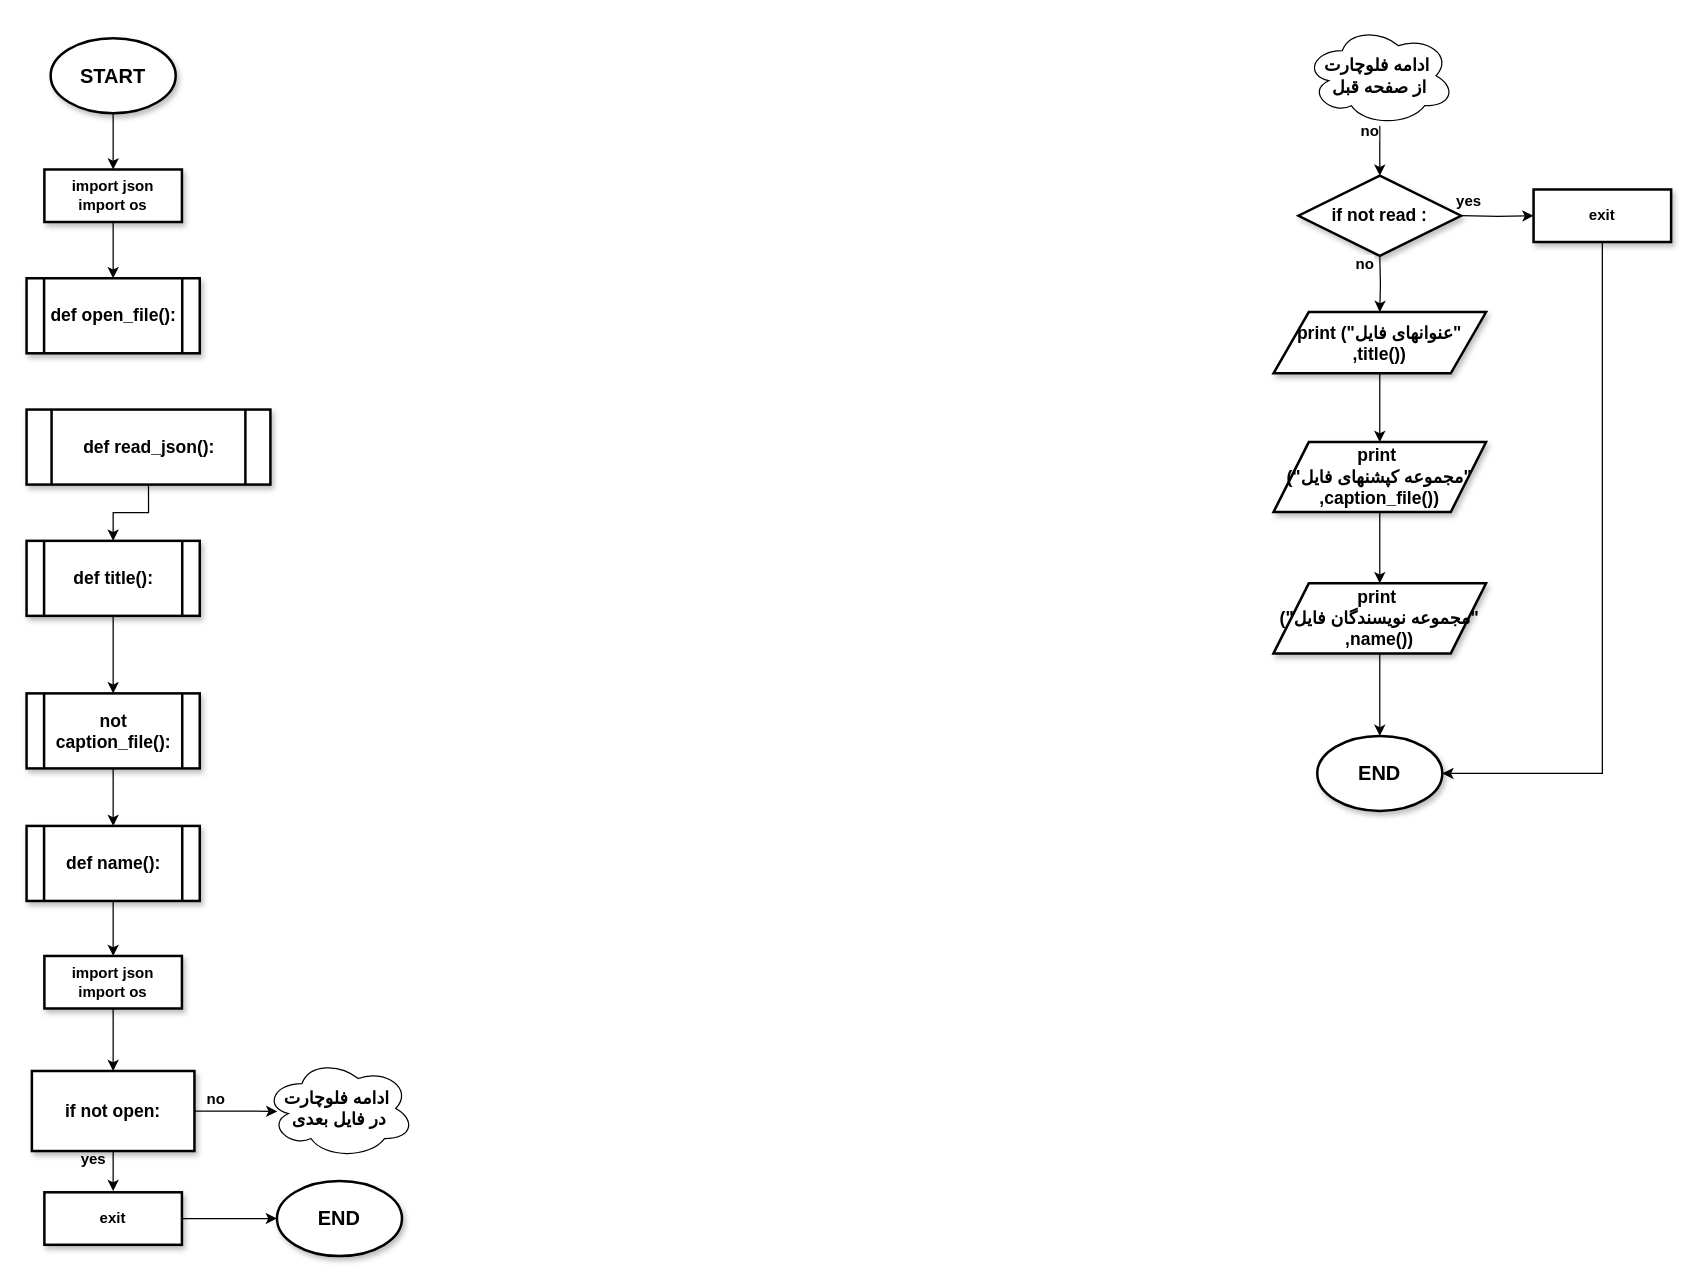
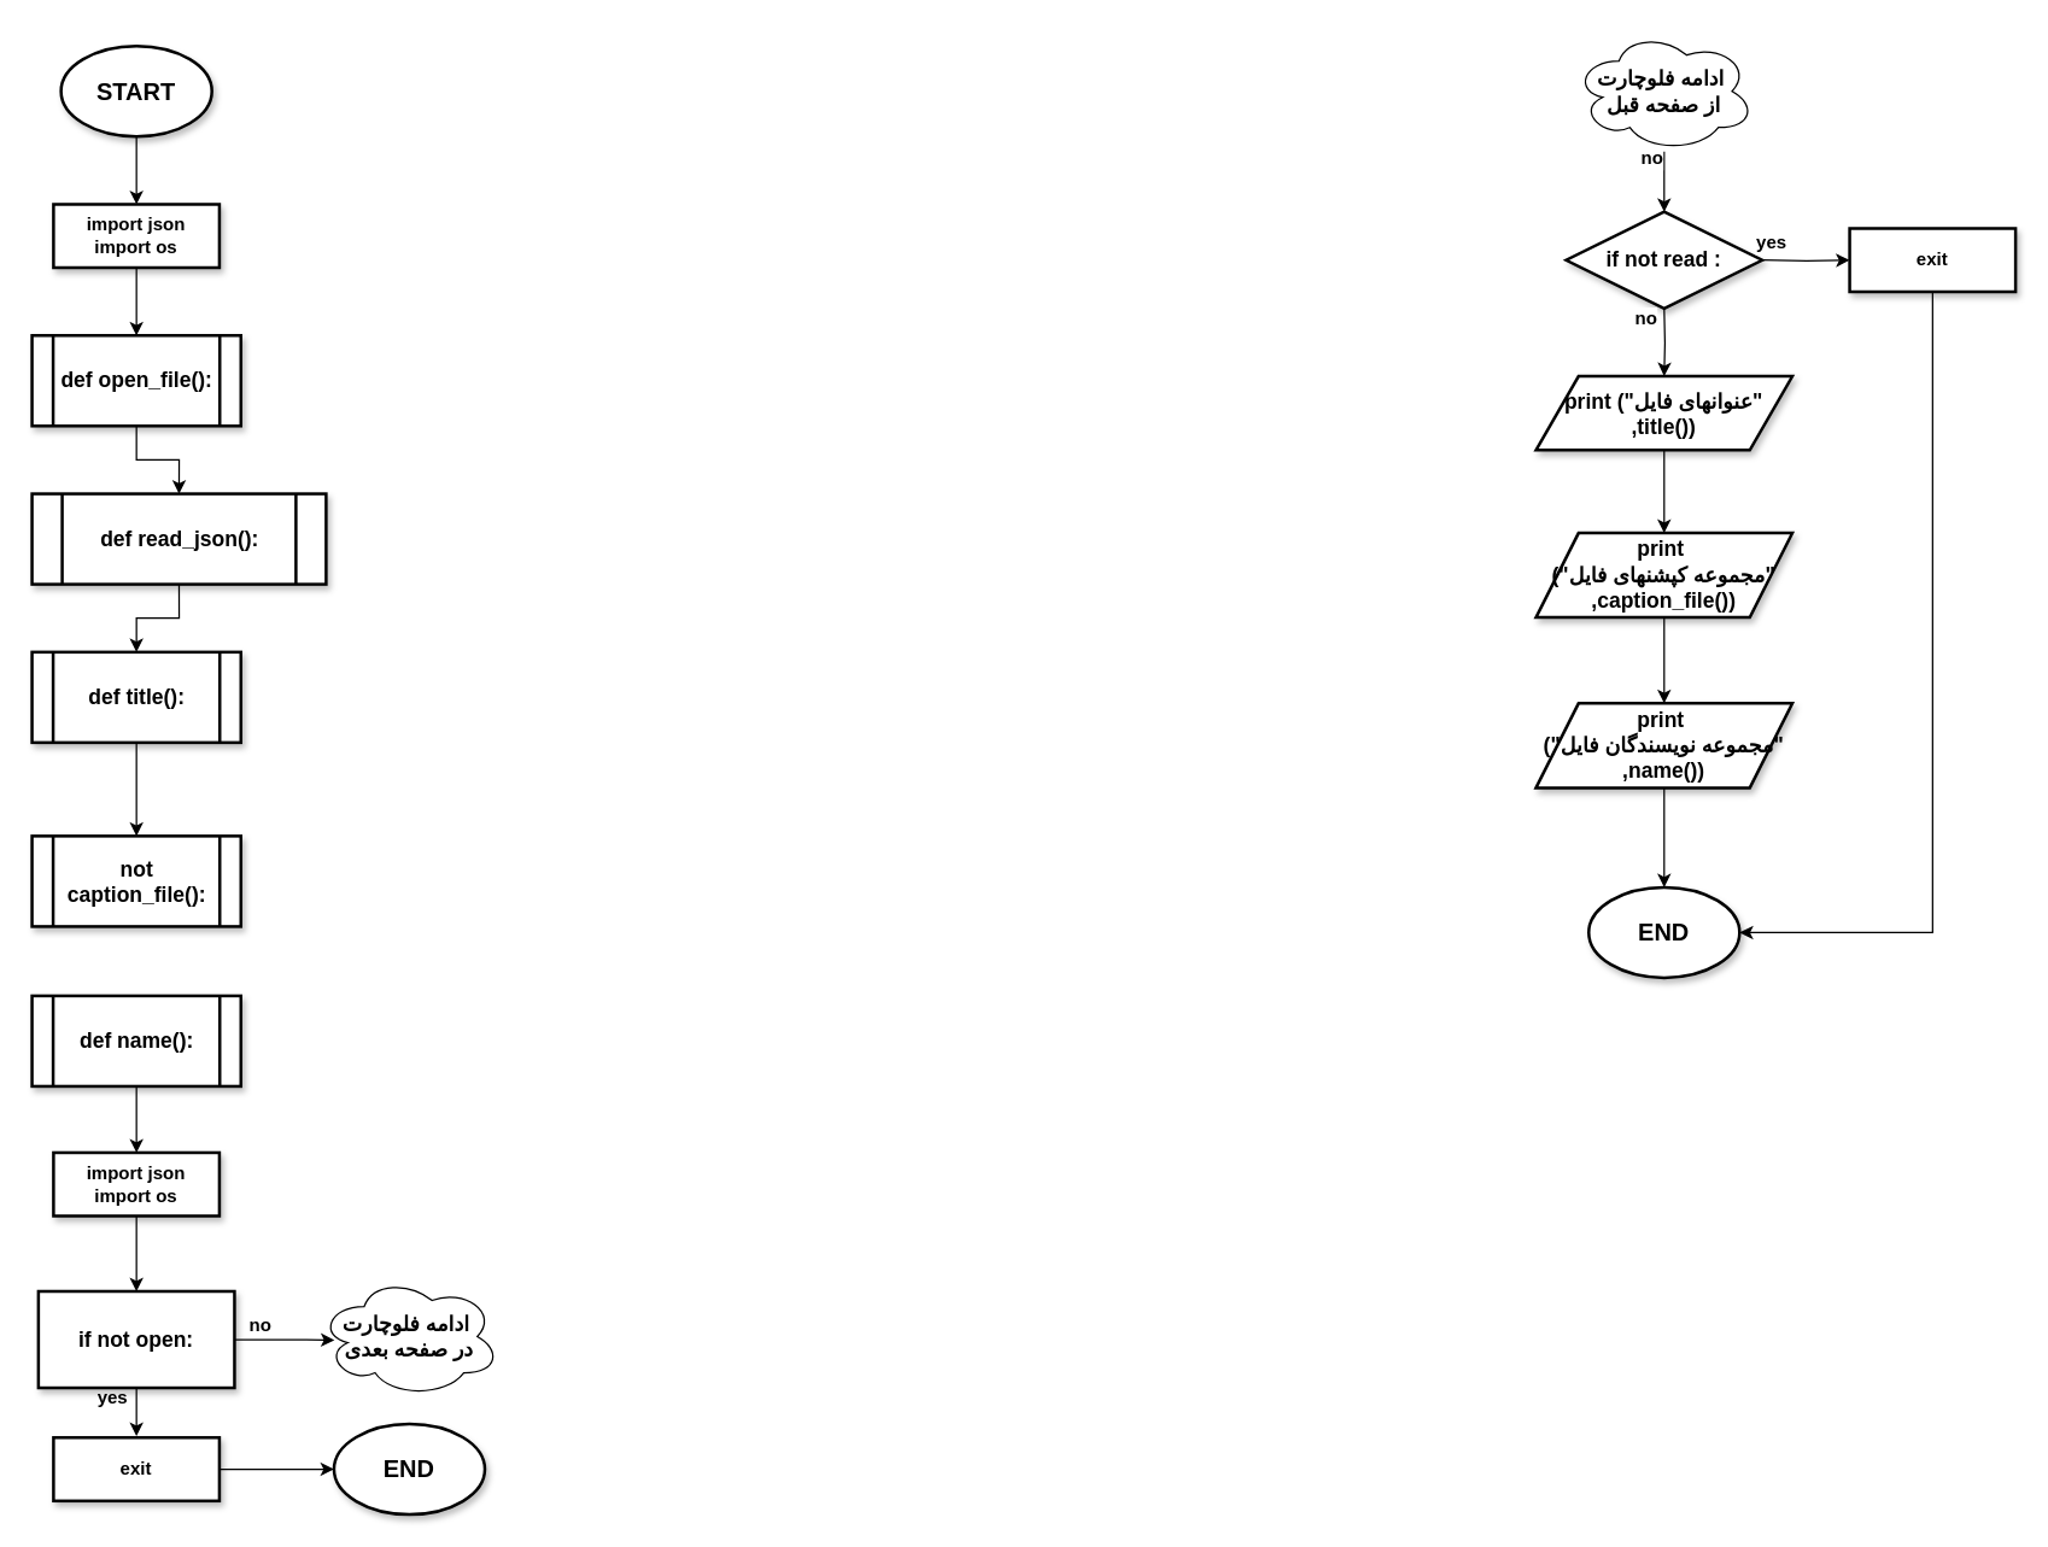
  <mxCell id="0" />
  <mxCell id="1" parent="0" />
  <mxCell id="2" style="edgeStyle=orthogonalEdgeStyle;rounded=0;orthogonalLoop=1;jettySize=auto;html=1;exitX=0.5;exitY=1;exitDx=0;exitDy=0;exitPerimeter=0;entryX=0.5;entryY=0;entryDx=0;entryDy=0;" parent="1" source="3" target="7" edge="1"><mxGeometry relative="1" as="geometry" /></mxCell>
  <mxCell id="3" value="&lt;b style=&quot;&quot;&gt;&lt;font style=&quot;font-size: 16px;&quot;&gt;START&lt;/font&gt;&lt;/b&gt;" style="strokeWidth=2;html=1;shape=mxgraph.flowchart.start_1;whiteSpace=wrap;shadow=1;strokeColor=default;align=center;verticalAlign=middle;fontFamily=Helvetica;fontSize=12;fontColor=default;fillColor=default;" parent="1" vertex="1"><mxGeometry x="40" y="30" width="100" height="60" as="geometry" /></mxCell>
+ <mxCell id="4" style="edgeStyle=orthogonalEdgeStyle;rounded=0;orthogonalLoop=1;jettySize=auto;html=1;exitX=0.5;exitY=1;exitDx=0;exitDy=0;entryX=0.5;entryY=0;entryDx=0;entryDy=0;" parent="1" source="5" target="9" edge="1"><mxGeometry relative="1" as="geometry" /></mxCell>
  <mxCell id="5" value="&lt;font style=&quot;font-size: 14px;&quot;&gt;&lt;b&gt;def open_file():&lt;/b&gt;&lt;/font&gt;" style="shape=process;whiteSpace=wrap;html=1;backgroundOutline=1;strokeWidth=2;shadow=1;" parent="1" vertex="1"><mxGeometry x="20.75" y="222" width="138.5" height="60" as="geometry" /></mxCell>
  <mxCell id="6" style="edgeStyle=orthogonalEdgeStyle;rounded=0;orthogonalLoop=1;jettySize=auto;html=1;exitX=0.5;exitY=1;exitDx=0;exitDy=0;entryX=0.5;entryY=0;entryDx=0;entryDy=0;" parent="1" source="7" target="5" edge="1"><mxGeometry relative="1" as="geometry" /></mxCell>
  <mxCell id="7" value="&lt;b&gt;import json&lt;/b&gt;&lt;div&gt;&lt;b&gt;import os&lt;/b&gt;&lt;/div&gt;" style="rounded=0;whiteSpace=wrap;html=1;strokeWidth=2;shadow=1;" parent="1" vertex="1"><mxGeometry x="35" y="135" width="110" height="42" as="geometry" /></mxCell>
  <mxCell id="8" style="edgeStyle=orthogonalEdgeStyle;rounded=0;orthogonalLoop=1;jettySize=auto;html=1;exitX=0.5;exitY=1;exitDx=0;exitDy=0;entryX=0.5;entryY=0;entryDx=0;entryDy=0;" parent="1" source="9" target="11" edge="1"><mxGeometry relative="1" as="geometry" /></mxCell>
  <mxCell id="9" value="&lt;font style=&quot;font-size: 14px;&quot;&gt;&lt;b&gt;def read_json():&lt;/b&gt;&lt;/font&gt;" style="shape=process;whiteSpace=wrap;html=1;backgroundOutline=1;strokeWidth=2;shadow=1;" parent="1" vertex="1"><mxGeometry x="20.75" y="327" width="195" height="60" as="geometry" /></mxCell>
  <mxCell id="10" style="edgeStyle=orthogonalEdgeStyle;rounded=0;orthogonalLoop=1;jettySize=auto;html=1;exitX=0.5;exitY=1;exitDx=0;exitDy=0;entryX=0.5;entryY=0;entryDx=0;entryDy=0;" parent="1" source="11" target="13" edge="1"><mxGeometry relative="1" as="geometry" /></mxCell>
  <mxCell id="11" value="&lt;font style=&quot;font-size: 14px;&quot;&gt;&lt;b&gt;def title():&lt;/b&gt;&lt;/font&gt;" style="shape=process;whiteSpace=wrap;html=1;backgroundOutline=1;strokeWidth=2;shadow=1;" parent="1" vertex="1"><mxGeometry x="20.75" y="432" width="138.5" height="60" as="geometry" /></mxCell>
- <mxCell id="12" style="edgeStyle=orthogonalEdgeStyle;rounded=0;orthogonalLoop=1;jettySize=auto;html=1;exitX=0.5;exitY=1;exitDx=0;exitDy=0;entryX=0.5;entryY=0;entryDx=0;entryDy=0;" parent="1" source="13" target="15" edge="1"><mxGeometry relative="1" as="geometry" /></mxCell>
  <mxCell id="13" value="&lt;font style=&quot;font-size: 14px;&quot;&gt;&lt;b&gt;not caption_file():&lt;/b&gt;&lt;/font&gt;" style="shape=process;whiteSpace=wrap;html=1;backgroundOutline=1;strokeWidth=2;shadow=1;" parent="1" vertex="1"><mxGeometry x="20.75" y="554" width="138.5" height="60" as="geometry" /></mxCell>
  <mxCell id="14" style="edgeStyle=orthogonalEdgeStyle;rounded=0;orthogonalLoop=1;jettySize=auto;html=1;exitX=0.5;exitY=1;exitDx=0;exitDy=0;entryX=0.5;entryY=0;entryDx=0;entryDy=0;" parent="1" source="15" target="20" edge="1"><mxGeometry relative="1" as="geometry" /></mxCell>
  <mxCell id="15" value="&lt;font style=&quot;font-size: 14px;&quot;&gt;&lt;b&gt;def name():&lt;/b&gt;&lt;/font&gt;" style="shape=process;whiteSpace=wrap;html=1;backgroundOutline=1;strokeWidth=2;shadow=1;" parent="1" vertex="1"><mxGeometry x="20.75" y="660" width="138.5" height="60" as="geometry" /></mxCell>
  <mxCell id="16" style="edgeStyle=orthogonalEdgeStyle;rounded=0;orthogonalLoop=1;jettySize=auto;html=1;exitX=0.5;exitY=1;exitDx=0;exitDy=0;entryX=0.5;entryY=0;entryDx=0;entryDy=0;" parent="1" source="18" edge="1"><mxGeometry relative="1" as="geometry"><mxPoint x="90" y="952" as="targetPoint" /></mxGeometry></mxCell>
  <mxCell id="17" value="&lt;font style=&quot;font-size: 12px;&quot;&gt;&lt;b&gt;yes&lt;/b&gt;&lt;/font&gt;" style="edgeLabel;html=1;align=center;verticalAlign=middle;resizable=0;points=[];" parent="16" vertex="1" connectable="0"><mxGeometry x="-0.293" y="1" relative="1" as="geometry"><mxPoint x="-18" y="-5" as="offset" /></mxGeometry></mxCell>
  <mxCell id="18" value="&lt;span style=&quot;font-size: 14px;&quot;&gt;&lt;b&gt;if not open:&lt;/b&gt;&lt;/span&gt;" style="whiteSpace=wrap;html=1;strokeWidth=2;arcSize=12;shadow=1;rounded=0;" parent="1" vertex="1"><mxGeometry x="25" y="856" width="130" height="64" as="geometry" /></mxCell>
  <mxCell id="19" style="edgeStyle=orthogonalEdgeStyle;rounded=0;orthogonalLoop=1;jettySize=auto;html=1;exitX=0.5;exitY=1;exitDx=0;exitDy=0;entryX=0.5;entryY=0;entryDx=0;entryDy=0;" parent="1" source="20" target="18" edge="1"><mxGeometry relative="1" as="geometry" /></mxCell>
  <mxCell id="20" value="&lt;b&gt;import json&lt;/b&gt;&lt;div&gt;&lt;b&gt;import os&lt;/b&gt;&lt;/div&gt;" style="rounded=0;whiteSpace=wrap;html=1;strokeWidth=2;shadow=1;" parent="1" vertex="1"><mxGeometry x="35" y="764" width="110" height="42" as="geometry" /></mxCell>
  <mxCell id="21" value="&lt;b&gt;exit&lt;/b&gt;" style="rounded=0;whiteSpace=wrap;html=1;strokeWidth=2;shadow=1;" parent="1" vertex="1"><mxGeometry x="35" y="953" width="110" height="42" as="geometry" /></mxCell>
  <mxCell id="22" value="&lt;b style=&quot;&quot;&gt;&lt;font style=&quot;font-size: 16px;&quot;&gt;END&lt;/font&gt;&lt;/b&gt;" style="strokeWidth=2;html=1;shape=mxgraph.flowchart.start_1;whiteSpace=wrap;shadow=1;strokeColor=default;align=center;verticalAlign=middle;fontFamily=Helvetica;fontSize=12;fontColor=default;fillColor=default;" parent="1" vertex="1"><mxGeometry x="221" y="944" width="100" height="60" as="geometry" /></mxCell>
  <mxCell id="23" style="edgeStyle=orthogonalEdgeStyle;rounded=0;orthogonalLoop=1;jettySize=auto;html=1;exitX=1;exitY=0.5;exitDx=0;exitDy=0;entryX=0;entryY=0.5;entryDx=0;entryDy=0;entryPerimeter=0;" parent="1" source="21" target="22" edge="1"><mxGeometry relative="1" as="geometry" /></mxCell>
- <mxCell id="24" value="&lt;b style=&quot;font-size: 14px;&quot;&gt;ادامه فلوچارت&amp;nbsp;&lt;/b&gt;&lt;div&gt;&lt;b style=&quot;font-size: 14px;&quot;&gt;در فایل بعدی&lt;/b&gt;&lt;/div&gt;" style="ellipse;shape=cloud;whiteSpace=wrap;html=1;" parent="1" vertex="1"><mxGeometry x="211" y="846" width="120" height="80" as="geometry" /></mxCell>
+ <mxCell id="24" value="&lt;b style=&quot;font-size: 14px;&quot;&gt;ادامه فلوچارت&amp;nbsp;&lt;/b&gt;&lt;div&gt;&lt;b style=&quot;font-size: 14px;&quot;&gt;در صفحه بعدی&lt;/b&gt;&lt;/div&gt;" style="ellipse;shape=cloud;whiteSpace=wrap;html=1;" parent="1" vertex="1"><mxGeometry x="211" y="846" width="120" height="80" as="geometry" /></mxCell>
  <mxCell id="25" style="edgeStyle=orthogonalEdgeStyle;rounded=0;orthogonalLoop=1;jettySize=auto;html=1;exitX=1;exitY=0.5;exitDx=0;exitDy=0;entryX=0.086;entryY=0.529;entryDx=0;entryDy=0;entryPerimeter=0;" parent="1" source="18" target="24" edge="1"><mxGeometry relative="1" as="geometry" /></mxCell>
  <mxCell id="26" value="&lt;font style=&quot;font-size: 12px;&quot;&gt;&lt;b&gt;no&lt;/b&gt;&lt;/font&gt;" style="edgeLabel;html=1;align=center;verticalAlign=middle;resizable=0;points=[];" parent="25" vertex="1" connectable="0"><mxGeometry x="-0.193" y="2" relative="1" as="geometry"><mxPoint x="-11" y="-8" as="offset" /></mxGeometry></mxCell>
  <mxCell id="27" style="edgeStyle=orthogonalEdgeStyle;rounded=0;orthogonalLoop=1;jettySize=auto;html=1;entryX=0.5;entryY=0;entryDx=0;entryDy=0;" parent="1" source="28" edge="1"><mxGeometry relative="1" as="geometry"><mxPoint x="1103" y="140" as="targetPoint" /></mxGeometry></mxCell>
  <mxCell id="28" value="&lt;b style=&quot;font-size: 14px;&quot;&gt;ادامه فلوچارت&amp;nbsp;&lt;/b&gt;&lt;div&gt;&lt;span style=&quot;font-size: 14px;&quot;&gt;&lt;b&gt;از صفحه قبل&lt;/b&gt;&lt;/span&gt;&lt;/div&gt;" style="ellipse;shape=cloud;whiteSpace=wrap;html=1;" parent="1" vertex="1"><mxGeometry x="1043" y="20" width="120" height="80" as="geometry" /></mxCell>
  <mxCell id="29" style="edgeStyle=orthogonalEdgeStyle;rounded=0;orthogonalLoop=1;jettySize=auto;html=1;exitX=0.5;exitY=1;exitDx=0;exitDy=0;entryX=0.5;entryY=0;entryDx=0;entryDy=0;" parent="1" target="32" edge="1"><mxGeometry relative="1" as="geometry"><mxPoint x="1103" y="204" as="sourcePoint" /></mxGeometry></mxCell>
  <mxCell id="30" style="edgeStyle=orthogonalEdgeStyle;rounded=0;orthogonalLoop=1;jettySize=auto;html=1;exitX=1;exitY=0.5;exitDx=0;exitDy=0;entryX=0;entryY=0.5;entryDx=0;entryDy=0;" parent="1" target="34" edge="1"><mxGeometry relative="1" as="geometry"><mxPoint x="1168" y="172" as="sourcePoint" /></mxGeometry></mxCell>
  <mxCell id="31" style="edgeStyle=orthogonalEdgeStyle;rounded=0;orthogonalLoop=1;jettySize=auto;html=1;exitX=0.5;exitY=1;exitDx=0;exitDy=0;entryX=0.5;entryY=0;entryDx=0;entryDy=0;" parent="1" source="32" edge="1"><mxGeometry relative="1" as="geometry"><mxPoint x="1103" y="353" as="targetPoint" /></mxGeometry></mxCell>
  <mxCell id="32" value="&lt;span style=&quot;font-size: 14px;&quot;&gt;&lt;b&gt;print (&quot;عنوانهای فایل&quot;&lt;/b&gt;&lt;/span&gt;&lt;div&gt;&lt;span style=&quot;font-size: 14px;&quot;&gt;&lt;b&gt;,title())&lt;/b&gt;&lt;/span&gt;&lt;/div&gt;" style="shape=parallelogram;html=1;strokeWidth=2;perimeter=parallelogramPerimeter;whiteSpace=wrap;rounded=0;arcSize=12;size=0.166;shadow=1;" parent="1" vertex="1"><mxGeometry x="1018" y="249" width="170" height="49" as="geometry" /></mxCell>
  <mxCell id="33" value="&lt;b style=&quot;&quot;&gt;&lt;font style=&quot;font-size: 16px;&quot;&gt;END&lt;/font&gt;&lt;/b&gt;" style="strokeWidth=2;html=1;shape=mxgraph.flowchart.start_1;whiteSpace=wrap;shadow=1;strokeColor=default;align=center;verticalAlign=middle;fontFamily=Helvetica;fontSize=12;fontColor=default;fillColor=default;" parent="1" vertex="1"><mxGeometry x="1053" y="588" width="100" height="60" as="geometry" /></mxCell>
  <mxCell id="34" value="&lt;b&gt;exit&lt;/b&gt;" style="rounded=0;whiteSpace=wrap;html=1;strokeWidth=2;shadow=1;" parent="1" vertex="1"><mxGeometry x="1226" y="151" width="110" height="42" as="geometry" /></mxCell>
  <mxCell id="35" style="edgeStyle=orthogonalEdgeStyle;rounded=0;orthogonalLoop=1;jettySize=auto;html=1;exitX=0.5;exitY=1;exitDx=0;exitDy=0;entryX=1;entryY=0.5;entryDx=0;entryDy=0;entryPerimeter=0;" parent="1" source="34" target="33" edge="1"><mxGeometry relative="1" as="geometry" /></mxCell>
  <mxCell id="36" value="&lt;span style=&quot;font-size: 14px;&quot;&gt;&lt;b&gt;if not read :&lt;/b&gt;&lt;/span&gt;" style="rhombus;whiteSpace=wrap;html=1;strokeWidth=2;rounded=0;arcSize=12;shadow=1;" parent="1" vertex="1"><mxGeometry x="1038" y="140" width="130" height="64" as="geometry" /></mxCell>
  <mxCell id="37" value="&lt;font style=&quot;font-size: 12px;&quot;&gt;&lt;b&gt;yes&lt;/b&gt;&lt;/font&gt;" style="edgeLabel;html=1;align=center;verticalAlign=middle;resizable=0;points=[];" parent="1" vertex="1" connectable="0"><mxGeometry x="1284" y="59" as="geometry"><mxPoint x="-111" y="101" as="offset" /></mxGeometry></mxCell>
  <mxCell id="38" value="&lt;font style=&quot;font-size: 12px;&quot;&gt;&lt;b&gt;no&lt;/b&gt;&lt;/font&gt;" style="edgeLabel;html=1;align=center;verticalAlign=middle;resizable=0;points=[];" parent="1" vertex="1" connectable="0"><mxGeometry x="824" y="108" as="geometry"><mxPoint x="266" y="102" as="offset" /></mxGeometry></mxCell>
  <mxCell id="39" value="&lt;font style=&quot;font-size: 12px;&quot;&gt;&lt;b&gt;no&lt;/b&gt;&lt;/font&gt;" style="edgeLabel;html=1;align=center;verticalAlign=middle;resizable=0;points=[];" parent="1" vertex="1" connectable="0"><mxGeometry x="833" y="123" as="geometry"><mxPoint x="261" y="-19" as="offset" /></mxGeometry></mxCell>
  <mxCell id="40" style="edgeStyle=orthogonalEdgeStyle;rounded=0;orthogonalLoop=1;jettySize=auto;html=1;exitX=0.5;exitY=1;exitDx=0;exitDy=0;entryX=0.5;entryY=0;entryDx=0;entryDy=0;" parent="1" source="41" target="42" edge="1"><mxGeometry relative="1" as="geometry" /></mxCell>
  <mxCell id="41" value="&lt;span style=&quot;font-size: 14px;&quot;&gt;&lt;b&gt;print&amp;nbsp;&lt;/b&gt;&lt;/span&gt;&lt;div&gt;&lt;span style=&quot;font-size: 14px;&quot;&gt;&lt;b&gt;(&quot;مجموعه کپشنهای فایل&quot;&lt;/b&gt;&lt;/span&gt;&lt;div&gt;&lt;span style=&quot;font-size: 14px;&quot;&gt;&lt;b&gt;,caption_file())&lt;/b&gt;&lt;/span&gt;&lt;/div&gt;&lt;/div&gt;" style="shape=parallelogram;html=1;strokeWidth=2;perimeter=parallelogramPerimeter;whiteSpace=wrap;rounded=0;arcSize=12;size=0.166;shadow=1;" parent="1" vertex="1"><mxGeometry x="1018" y="353" width="170" height="56" as="geometry" /></mxCell>
  <mxCell id="42" value="&lt;span style=&quot;font-size: 14px;&quot;&gt;&lt;b&gt;print&amp;nbsp;&lt;/b&gt;&lt;/span&gt;&lt;div&gt;&lt;span style=&quot;font-size: 14px;&quot;&gt;&lt;b&gt;(&quot;مجموعه نویسندگان فایل&quot;&lt;/b&gt;&lt;/span&gt;&lt;div&gt;&lt;span style=&quot;font-size: 14px;&quot;&gt;&lt;b&gt;,name())&lt;/b&gt;&lt;/span&gt;&lt;/div&gt;&lt;/div&gt;" style="shape=parallelogram;html=1;strokeWidth=2;perimeter=parallelogramPerimeter;whiteSpace=wrap;rounded=0;arcSize=12;size=0.166;shadow=1;" parent="1" vertex="1"><mxGeometry x="1018" y="466" width="170" height="56" as="geometry" /></mxCell>
  <mxCell id="43" style="edgeStyle=orthogonalEdgeStyle;rounded=0;orthogonalLoop=1;jettySize=auto;html=1;exitX=0.5;exitY=1;exitDx=0;exitDy=0;entryX=0.5;entryY=0;entryDx=0;entryDy=0;entryPerimeter=0;" parent="1" source="42" target="33" edge="1"><mxGeometry relative="1" as="geometry" /></mxCell>
